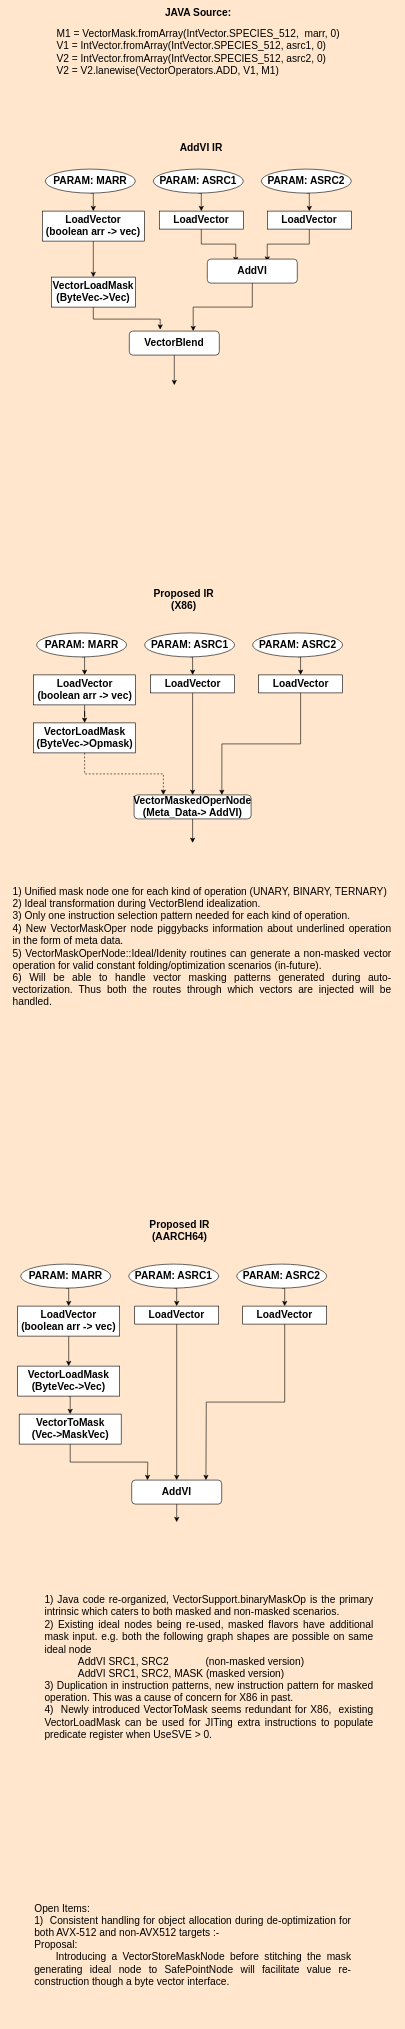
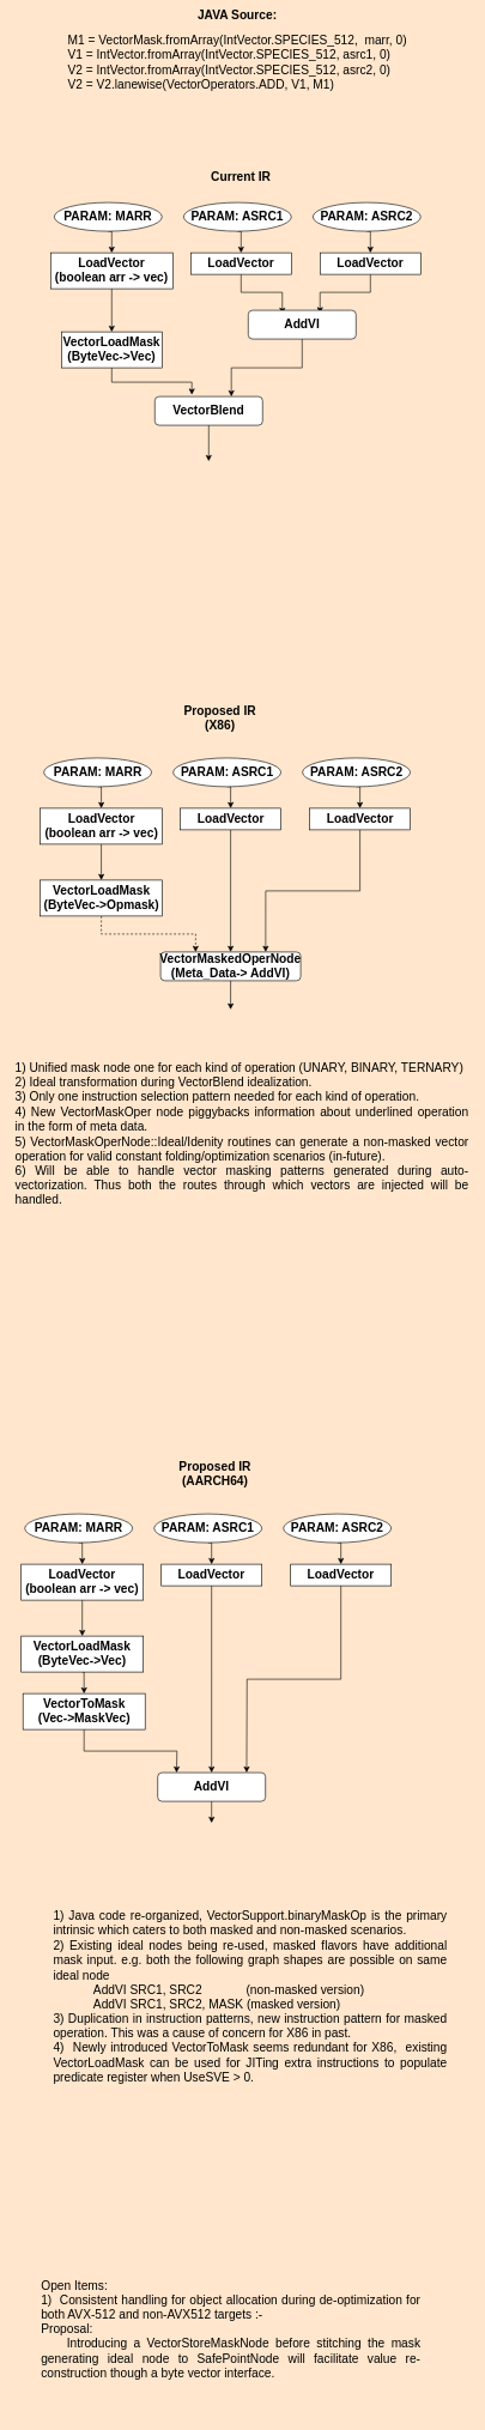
  <mxCell id="0" />
  <mxCell id="1" parent="0" />
  <mxCell id="2" value="&lt;font&gt;&lt;span style=&quot;font-size: 17px&quot;&gt;&lt;b&gt;JAVA Source:&lt;/b&gt;&lt;/span&gt;&lt;br&gt;&lt;br&gt;&lt;div style=&quot;text-align: justify&quot;&gt;&lt;span style=&quot;font-size: 17px&quot;&gt;M1 = VectorMask.fromArray(IntVector.SPECIES_512,&amp;nbsp; marr, 0)&lt;/span&gt;&lt;/div&gt;&lt;div style=&quot;text-align: justify&quot;&gt;&lt;span style=&quot;font-size: 17px&quot;&gt;V1 = IntVector.fromArray(IntVector.SPECIES_512, asrc1, 0)&lt;/span&gt;&lt;/div&gt;&lt;div style=&quot;text-align: justify&quot;&gt;&lt;span style=&quot;font-size: 17px&quot;&gt;V2 = IntVector.fromArray(IntVector.SPECIES_512, asrc2, 0)&lt;/span&gt;&lt;/div&gt;&lt;div style=&quot;text-align: justify&quot;&gt;&lt;span style=&quot;font-size: 17px&quot;&gt;V2 = V2.lanewise(VectorOperators.ADD, V1, M1)&lt;/span&gt;&lt;/div&gt;&lt;div style=&quot;text-align: justify&quot;&gt;&lt;span style=&quot;font-size: 17px&quot;&gt;&lt;br&gt;&lt;/span&gt;&lt;/div&gt;&lt;/font&gt;" style="text;html=1;strokeColor=none;fillColor=none;align=center;verticalAlign=middle;whiteSpace=wrap;rounded=0;" parent="1" vertex="1"><mxGeometry x="85" y="20" width="490" height="120" as="geometry" /></mxCell>
- <mxCell id="3" value="&lt;font style=&quot;font-size: 17px&quot;&gt;&lt;b&gt;AddVI IR&lt;/b&gt;&lt;/font&gt;" style="text;html=1;strokeColor=none;fillColor=none;align=center;verticalAlign=middle;whiteSpace=wrap;rounded=0;" parent="1" vertex="1"><mxGeometry x="265" y="231" width="140" height="30" as="geometry" /></mxCell>
+ <mxCell id="3" value="&lt;font style=&quot;font-size: 17px&quot;&gt;&lt;b&gt;Current IR&lt;/b&gt;&lt;/font&gt;" style="text;html=1;strokeColor=none;fillColor=none;align=center;verticalAlign=middle;whiteSpace=wrap;rounded=0;" parent="1" vertex="1"><mxGeometry x="265" y="231" width="140" height="30" as="geometry" /></mxCell>
  <mxCell id="4" style="edgeStyle=orthogonalEdgeStyle;rounded=0;orthogonalLoop=1;jettySize=auto;html=1;exitX=0.5;exitY=1;exitDx=0;exitDy=0;entryX=0.316;entryY=0.125;entryDx=0;entryDy=0;entryPerimeter=0;" parent="1" source="5" target="19" edge="1"><mxGeometry relative="1" as="geometry" /></mxCell>
  <mxCell id="5" value="&lt;font style=&quot;font-size: 17px&quot;&gt;&lt;b&gt;LoadVector&lt;/b&gt;&lt;/font&gt;" style="rounded=0;whiteSpace=wrap;html=1;" parent="1" vertex="1"><mxGeometry x="265" y="351" width="140" height="30" as="geometry" /></mxCell>
  <mxCell id="6" style="edgeStyle=orthogonalEdgeStyle;rounded=0;orthogonalLoop=1;jettySize=auto;html=1;exitX=0.5;exitY=1;exitDx=0;exitDy=0;entryX=0.666;entryY=0.104;entryDx=0;entryDy=0;entryPerimeter=0;" parent="1" source="7" target="19" edge="1"><mxGeometry relative="1" as="geometry" /></mxCell>
  <mxCell id="7" value="&lt;font style=&quot;font-size: 17px&quot;&gt;&lt;b&gt;LoadVector&lt;/b&gt;&lt;/font&gt;" style="rounded=0;whiteSpace=wrap;html=1;" parent="1" vertex="1"><mxGeometry x="445" y="351" width="140" height="30" as="geometry" /></mxCell>
  <mxCell id="8" style="edgeStyle=orthogonalEdgeStyle;rounded=0;orthogonalLoop=1;jettySize=auto;html=1;exitX=0.5;exitY=1;exitDx=0;exitDy=0;" parent="1" source="9" target="11" edge="1"><mxGeometry relative="1" as="geometry" /></mxCell>
  <mxCell id="9" value="&lt;font style=&quot;font-size: 17px&quot;&gt;&lt;b&gt;LoadVector&lt;br&gt;(boolean arr -&amp;gt; vec)&lt;br&gt;&lt;/b&gt;&lt;/font&gt;" style="rounded=0;whiteSpace=wrap;html=1;" parent="1" vertex="1"><mxGeometry x="70" y="351" width="170" height="50" as="geometry" /></mxCell>
  <mxCell id="10" style="edgeStyle=orthogonalEdgeStyle;rounded=0;orthogonalLoop=1;jettySize=auto;html=1;exitX=0.5;exitY=1;exitDx=0;exitDy=0;entryX=0.343;entryY=-0.062;entryDx=0;entryDy=0;entryPerimeter=0;" parent="1" source="11" target="21" edge="1"><mxGeometry relative="1" as="geometry" /></mxCell>
  <mxCell id="11" value="&lt;font style=&quot;font-size: 17px&quot;&gt;&lt;b&gt;VectorLoadMask (ByteVec-&amp;gt;Vec)&lt;/b&gt;&lt;/font&gt;" style="rounded=0;whiteSpace=wrap;html=1;" parent="1" vertex="1"><mxGeometry x="85" y="461" width="140" height="50" as="geometry" /></mxCell>
  <mxCell id="12" style="edgeStyle=orthogonalEdgeStyle;rounded=0;orthogonalLoop=1;jettySize=auto;html=1;exitX=0.5;exitY=1;exitDx=0;exitDy=0;entryX=0.5;entryY=0;entryDx=0;entryDy=0;" parent="1" source="13" target="9" edge="1"><mxGeometry relative="1" as="geometry" /></mxCell>
  <mxCell id="13" value="&lt;b&gt;&lt;font style=&quot;font-size: 17px&quot;&gt;PARAM: MARR&lt;/font&gt;&lt;/b&gt;" style="ellipse;whiteSpace=wrap;html=1;" parent="1" vertex="1"><mxGeometry x="75" y="281" width="150" height="40" as="geometry" /></mxCell>
  <mxCell id="14" style="edgeStyle=orthogonalEdgeStyle;rounded=0;orthogonalLoop=1;jettySize=auto;html=1;exitX=0.5;exitY=1;exitDx=0;exitDy=0;entryX=0.5;entryY=0;entryDx=0;entryDy=0;" parent="1" source="15" target="7" edge="1"><mxGeometry relative="1" as="geometry" /></mxCell>
  <mxCell id="15" value="&lt;b&gt;&lt;font style=&quot;font-size: 17px&quot;&gt;PARAM: ASRC2&lt;/font&gt;&lt;/b&gt;" style="ellipse;whiteSpace=wrap;html=1;" parent="1" vertex="1"><mxGeometry x="435" y="281" width="150" height="40" as="geometry" /></mxCell>
  <mxCell id="16" style="edgeStyle=orthogonalEdgeStyle;rounded=0;orthogonalLoop=1;jettySize=auto;html=1;exitX=0.5;exitY=1;exitDx=0;exitDy=0;entryX=0.5;entryY=0;entryDx=0;entryDy=0;" parent="1" source="17" target="5" edge="1"><mxGeometry relative="1" as="geometry" /></mxCell>
  <mxCell id="17" value="&lt;b&gt;&lt;font style=&quot;font-size: 17px&quot;&gt;PARAM: ASRC1&lt;/font&gt;&lt;/b&gt;" style="ellipse;whiteSpace=wrap;html=1;" parent="1" vertex="1"><mxGeometry x="255" y="281" width="150" height="40" as="geometry" /></mxCell>
  <mxCell id="18" style="edgeStyle=orthogonalEdgeStyle;rounded=0;orthogonalLoop=1;jettySize=auto;html=1;exitX=0.5;exitY=1;exitDx=0;exitDy=0;entryX=0.71;entryY=0;entryDx=0;entryDy=0;entryPerimeter=0;" parent="1" source="19" target="21" edge="1"><mxGeometry relative="1" as="geometry" /></mxCell>
  <mxCell id="19" value="&lt;font style=&quot;font-size: 17px&quot;&gt;&lt;b&gt;AddVI&lt;/b&gt;&lt;/font&gt;" style="rounded=1;whiteSpace=wrap;html=1;" parent="1" vertex="1"><mxGeometry x="345" y="431" width="150" height="40" as="geometry" /></mxCell>
  <mxCell id="20" style="edgeStyle=orthogonalEdgeStyle;rounded=0;orthogonalLoop=1;jettySize=auto;html=1;exitX=0.5;exitY=1;exitDx=0;exitDy=0;" parent="1" source="21" edge="1"><mxGeometry relative="1" as="geometry"><mxPoint x="290" y="641" as="targetPoint" /></mxGeometry></mxCell>
  <mxCell id="21" value="&lt;font style=&quot;font-size: 17px&quot;&gt;&lt;b&gt;VectorBlend&lt;/b&gt;&lt;/font&gt;" style="rounded=1;whiteSpace=wrap;html=1;" parent="1" vertex="1"><mxGeometry x="215" y="551" width="150" height="40" as="geometry" /></mxCell>
  <mxCell id="22" value="&lt;font style=&quot;font-size: 17px&quot;&gt;&lt;b&gt;Proposed IR (X86)&lt;/b&gt;&lt;/font&gt;" style="text;html=1;strokeColor=none;fillColor=none;align=center;verticalAlign=middle;whiteSpace=wrap;rounded=0;" parent="1" vertex="1"><mxGeometry x="235.5" y="984" width="140" height="30" as="geometry" /></mxCell>
  <mxCell id="23" style="edgeStyle=orthogonalEdgeStyle;rounded=0;orthogonalLoop=1;jettySize=auto;html=1;exitX=0.5;exitY=1;exitDx=0;exitDy=0;entryX=0.5;entryY=0;entryDx=0;entryDy=0;" parent="1" source="24" target="38" edge="1"><mxGeometry relative="1" as="geometry" /></mxCell>
  <mxCell id="24" value="&lt;font style=&quot;font-size: 17px&quot;&gt;&lt;b&gt;LoadVector&lt;/b&gt;&lt;/font&gt;" style="rounded=0;whiteSpace=wrap;html=1;" parent="1" vertex="1"><mxGeometry x="250.5" y="1124" width="140" height="30" as="geometry" /></mxCell>
  <mxCell id="25" style="edgeStyle=orthogonalEdgeStyle;rounded=0;orthogonalLoop=1;jettySize=auto;html=1;exitX=0.5;exitY=1;exitDx=0;exitDy=0;entryX=0.75;entryY=0;entryDx=0;entryDy=0;" parent="1" source="26" target="38" edge="1"><mxGeometry relative="1" as="geometry" /></mxCell>
  <mxCell id="26" value="&lt;font style=&quot;font-size: 17px&quot;&gt;&lt;b&gt;LoadVector&lt;/b&gt;&lt;/font&gt;" style="rounded=0;whiteSpace=wrap;html=1;" parent="1" vertex="1"><mxGeometry x="430.5" y="1124" width="140" height="30" as="geometry" /></mxCell>
  <mxCell id="27" style="edgeStyle=orthogonalEdgeStyle;rounded=0;orthogonalLoop=1;jettySize=auto;html=1;exitX=0.5;exitY=1;exitDx=0;exitDy=0;" parent="1" source="28" target="30" edge="1"><mxGeometry relative="1" as="geometry" /></mxCell>
  <mxCell id="28" value="&lt;font style=&quot;font-size: 17px&quot;&gt;&lt;b&gt;LoadVector&lt;br&gt;(boolean arr -&amp;gt; vec)&lt;br&gt;&lt;/b&gt;&lt;/font&gt;" style="rounded=0;whiteSpace=wrap;html=1;" parent="1" vertex="1"><mxGeometry x="55.5" y="1124" width="170" height="50" as="geometry" /></mxCell>
  <mxCell id="29" style="edgeStyle=orthogonalEdgeStyle;rounded=0;orthogonalLoop=1;jettySize=auto;html=1;exitX=0.5;exitY=1;exitDx=0;exitDy=0;entryX=0.25;entryY=0;entryDx=0;entryDy=0;dashed=1;" parent="1" source="30" target="38" edge="1"><mxGeometry relative="1" as="geometry" /></mxCell>
- <mxCell id="30" value="&lt;font style=&quot;font-size: 17px&quot;&gt;&lt;b&gt;VectorLoadMask (ByteVec-&amp;gt;Opmask)&lt;/b&gt;&lt;/font&gt;" style="rounded=0;whiteSpace=wrap;html=1;" parent="1" vertex="1"><mxGeometry x="55.5" y="1204" width="170" height="50" as="geometry" /></mxCell>
+ <mxCell id="30" value="&lt;font style=&quot;font-size: 17px&quot;&gt;&lt;b&gt;VectorLoadMask (ByteVec-&amp;gt;Opmask)&lt;/b&gt;&lt;/font&gt;" style="rounded=0;whiteSpace=wrap;html=1;" parent="1" vertex="1"><mxGeometry x="55.5" y="1224" width="170" height="50" as="geometry" /></mxCell>
  <mxCell id="31" style="edgeStyle=orthogonalEdgeStyle;rounded=0;orthogonalLoop=1;jettySize=auto;html=1;exitX=0.5;exitY=1;exitDx=0;exitDy=0;entryX=0.5;entryY=0;entryDx=0;entryDy=0;" parent="1" source="32" target="28" edge="1"><mxGeometry relative="1" as="geometry" /></mxCell>
  <mxCell id="32" value="&lt;b&gt;&lt;font style=&quot;font-size: 17px&quot;&gt;PARAM: MARR&lt;/font&gt;&lt;/b&gt;" style="ellipse;whiteSpace=wrap;html=1;" parent="1" vertex="1"><mxGeometry x="60.5" y="1054" width="150" height="40" as="geometry" /></mxCell>
  <mxCell id="33" style="edgeStyle=orthogonalEdgeStyle;rounded=0;orthogonalLoop=1;jettySize=auto;html=1;exitX=0.5;exitY=1;exitDx=0;exitDy=0;entryX=0.5;entryY=0;entryDx=0;entryDy=0;" parent="1" source="34" target="26" edge="1"><mxGeometry relative="1" as="geometry" /></mxCell>
  <mxCell id="34" value="&lt;b&gt;&lt;font style=&quot;font-size: 17px&quot;&gt;PARAM: ASRC2&lt;/font&gt;&lt;/b&gt;" style="ellipse;whiteSpace=wrap;html=1;" parent="1" vertex="1"><mxGeometry x="420.5" y="1054" width="150" height="40" as="geometry" /></mxCell>
  <mxCell id="35" style="edgeStyle=orthogonalEdgeStyle;rounded=0;orthogonalLoop=1;jettySize=auto;html=1;exitX=0.5;exitY=1;exitDx=0;exitDy=0;entryX=0.5;entryY=0;entryDx=0;entryDy=0;" parent="1" source="36" target="24" edge="1"><mxGeometry relative="1" as="geometry" /></mxCell>
  <mxCell id="36" value="&lt;b&gt;&lt;font style=&quot;font-size: 17px&quot;&gt;PARAM: ASRC1&lt;/font&gt;&lt;/b&gt;" style="ellipse;whiteSpace=wrap;html=1;" parent="1" vertex="1"><mxGeometry x="240.5" y="1054" width="150" height="40" as="geometry" /></mxCell>
  <mxCell id="37" style="edgeStyle=orthogonalEdgeStyle;rounded=0;orthogonalLoop=1;jettySize=auto;html=1;exitX=0.5;exitY=1;exitDx=0;exitDy=0;" parent="1" source="38" edge="1"><mxGeometry relative="1" as="geometry"><mxPoint x="320.5" y="1404" as="targetPoint" /></mxGeometry></mxCell>
  <mxCell id="38" value="&lt;font style=&quot;font-size: 17px&quot;&gt;&lt;b&gt;VectorMaskedOperNode&lt;br&gt;(Meta_Data-&amp;gt; AddVI)&lt;br&gt;&lt;/b&gt;&lt;/font&gt;" style="rounded=1;whiteSpace=wrap;html=1;" parent="1" vertex="1"><mxGeometry x="223" y="1324" width="195" height="40" as="geometry" /></mxCell>
  <mxCell id="39" value="&lt;font style=&quot;font-size: 17px&quot;&gt;&lt;b&gt;Proposed IR (AARCH64)&lt;/b&gt;&lt;/font&gt;" style="text;html=1;strokeColor=none;fillColor=none;align=center;verticalAlign=middle;whiteSpace=wrap;rounded=0;" parent="1" vertex="1"><mxGeometry x="229" y="2036" width="140" height="30" as="geometry" /></mxCell>
  <mxCell id="40" style="edgeStyle=orthogonalEdgeStyle;rounded=0;orthogonalLoop=1;jettySize=auto;html=1;exitX=0.5;exitY=1;exitDx=0;exitDy=0;entryX=0.5;entryY=0;entryDx=0;entryDy=0;" parent="1" source="41" edge="1"><mxGeometry relative="1" as="geometry"><mxPoint x="294" y="2466" as="targetPoint" /></mxGeometry></mxCell>
  <mxCell id="41" value="&lt;font style=&quot;font-size: 17px&quot;&gt;&lt;b&gt;LoadVector&lt;/b&gt;&lt;/font&gt;" style="rounded=0;whiteSpace=wrap;html=1;" parent="1" vertex="1"><mxGeometry x="224" y="2176" width="140" height="30" as="geometry" /></mxCell>
  <mxCell id="42" style="edgeStyle=orthogonalEdgeStyle;rounded=0;orthogonalLoop=1;jettySize=auto;html=1;exitX=0.5;exitY=1;exitDx=0;exitDy=0;entryX=0.75;entryY=0;entryDx=0;entryDy=0;" parent="1" source="43" edge="1"><mxGeometry relative="1" as="geometry"><mxPoint x="342.75" y="2466" as="targetPoint" /></mxGeometry></mxCell>
  <mxCell id="43" value="&lt;font style=&quot;font-size: 17px&quot;&gt;&lt;b&gt;LoadVector&lt;/b&gt;&lt;/font&gt;" style="rounded=0;whiteSpace=wrap;html=1;" parent="1" vertex="1"><mxGeometry x="404" y="2176" width="140" height="30" as="geometry" /></mxCell>
  <mxCell id="44" style="edgeStyle=orthogonalEdgeStyle;rounded=0;orthogonalLoop=1;jettySize=auto;html=1;exitX=0.5;exitY=1;exitDx=0;exitDy=0;" parent="1" source="45" target="48" edge="1"><mxGeometry relative="1" as="geometry" /></mxCell>
  <mxCell id="45" value="&lt;font style=&quot;font-size: 17px&quot;&gt;&lt;b&gt;LoadVector&lt;br&gt;(boolean arr -&amp;gt; vec)&lt;br&gt;&lt;/b&gt;&lt;/font&gt;" style="rounded=0;whiteSpace=wrap;html=1;" parent="1" vertex="1"><mxGeometry x="29" y="2176" width="170" height="50" as="geometry" /></mxCell>
  <mxCell id="46" style="edgeStyle=orthogonalEdgeStyle;rounded=0;orthogonalLoop=1;jettySize=auto;html=1;exitX=0.5;exitY=1;exitDx=0;exitDy=0;entryX=0.25;entryY=0;entryDx=0;entryDy=0;" parent="1" source="55" edge="1"><mxGeometry relative="1" as="geometry"><mxPoint x="245.25" y="2466" as="targetPoint" /></mxGeometry></mxCell>
  <mxCell id="47" style="edgeStyle=orthogonalEdgeStyle;rounded=0;orthogonalLoop=1;jettySize=auto;html=1;exitX=0.5;exitY=1;exitDx=0;exitDy=0;entryX=0.5;entryY=0;entryDx=0;entryDy=0;" parent="1" source="48" target="55" edge="1"><mxGeometry relative="1" as="geometry" /></mxCell>
  <mxCell id="48" value="&lt;font style=&quot;font-size: 17px&quot;&gt;&lt;b&gt;VectorLoadMask (ByteVec-&amp;gt;Vec)&lt;/b&gt;&lt;/font&gt;" style="rounded=0;whiteSpace=wrap;html=1;" parent="1" vertex="1"><mxGeometry x="29" y="2276" width="170" height="50" as="geometry" /></mxCell>
  <mxCell id="49" style="edgeStyle=orthogonalEdgeStyle;rounded=0;orthogonalLoop=1;jettySize=auto;html=1;exitX=0.5;exitY=1;exitDx=0;exitDy=0;entryX=0.5;entryY=0;entryDx=0;entryDy=0;" parent="1" source="50" target="45" edge="1"><mxGeometry relative="1" as="geometry" /></mxCell>
  <mxCell id="50" value="&lt;b&gt;&lt;font style=&quot;font-size: 17px&quot;&gt;PARAM: MARR&lt;/font&gt;&lt;/b&gt;" style="ellipse;whiteSpace=wrap;html=1;" parent="1" vertex="1"><mxGeometry x="34" y="2106" width="150" height="40" as="geometry" /></mxCell>
  <mxCell id="51" style="edgeStyle=orthogonalEdgeStyle;rounded=0;orthogonalLoop=1;jettySize=auto;html=1;exitX=0.5;exitY=1;exitDx=0;exitDy=0;entryX=0.5;entryY=0;entryDx=0;entryDy=0;" parent="1" source="52" target="43" edge="1"><mxGeometry relative="1" as="geometry" /></mxCell>
  <mxCell id="52" value="&lt;b&gt;&lt;font style=&quot;font-size: 17px&quot;&gt;PARAM: ASRC2&lt;/font&gt;&lt;/b&gt;" style="ellipse;whiteSpace=wrap;html=1;" parent="1" vertex="1"><mxGeometry x="394" y="2106" width="150" height="40" as="geometry" /></mxCell>
  <mxCell id="53" style="edgeStyle=orthogonalEdgeStyle;rounded=0;orthogonalLoop=1;jettySize=auto;html=1;exitX=0.5;exitY=1;exitDx=0;exitDy=0;entryX=0.5;entryY=0;entryDx=0;entryDy=0;" parent="1" source="54" target="41" edge="1"><mxGeometry relative="1" as="geometry" /></mxCell>
  <mxCell id="54" value="&lt;b&gt;&lt;font style=&quot;font-size: 17px&quot;&gt;PARAM: ASRC1&lt;/font&gt;&lt;/b&gt;" style="ellipse;whiteSpace=wrap;html=1;" parent="1" vertex="1"><mxGeometry x="214" y="2106" width="150" height="40" as="geometry" /></mxCell>
  <mxCell id="55" value="&lt;font style=&quot;font-size: 17px&quot;&gt;&lt;b&gt;VectorToMask&lt;br&gt;(Vec-&amp;gt;MaskVec)&lt;/b&gt;&lt;/font&gt;" style="rounded=0;whiteSpace=wrap;html=1;" parent="1" vertex="1"><mxGeometry x="31.5" y="2356" width="170" height="50" as="geometry" /></mxCell>
  <mxCell id="56" style="edgeStyle=orthogonalEdgeStyle;rounded=0;orthogonalLoop=1;jettySize=auto;html=1;exitX=0.5;exitY=1;exitDx=0;exitDy=0;" parent="1" source="57" edge="1"><mxGeometry relative="1" as="geometry"><mxPoint x="294" y="2536" as="targetPoint" /></mxGeometry></mxCell>
  <mxCell id="57" value="&lt;font style=&quot;font-size: 17px&quot;&gt;&lt;b&gt;AddVI&lt;/b&gt;&lt;/font&gt;" style="rounded=1;whiteSpace=wrap;html=1;" parent="1" vertex="1"><mxGeometry x="219" y="2466" width="150" height="40" as="geometry" /></mxCell>
  <mxCell id="58" value="&lt;div style=&quot;text-align: justify&quot;&gt;&lt;span style=&quot;font-size: 17px&quot;&gt;1) Unified mask node one for each kind of operation (UNARY, BINARY, TERNARY)&lt;/span&gt;&lt;/div&gt;&lt;span style=&quot;font-size: 17px&quot;&gt;&lt;div style=&quot;text-align: justify&quot;&gt;&lt;span&gt;2) Ideal transformation during VectorBlend idealization.&lt;/span&gt;&lt;/div&gt;&lt;div style=&quot;text-align: justify&quot;&gt;&lt;span&gt;3) Only one instruction selection pattern needed for each kind of operation.&lt;/span&gt;&lt;/div&gt;&lt;div style=&quot;text-align: justify&quot;&gt;&lt;span&gt;4) New VectorMaskOper node piggybacks information about underlined operation in the form of meta data.&lt;/span&gt;&lt;/div&gt;&lt;div style=&quot;text-align: justify&quot;&gt;&lt;span&gt;5) VectorMaskOperNode::Ideal/Idenity routines can generate a non-masked vector operation for valid constant folding/optimization scenarios (in-future).&amp;nbsp;&lt;/span&gt;&lt;/div&gt;&lt;div style=&quot;text-align: justify&quot;&gt;&lt;span&gt;6) Will be able to handle vector masking patterns generated during auto-vectorization. Thus both the routes through which vectors are injected will be handled.&amp;nbsp;&lt;/span&gt;&lt;/div&gt;&lt;/span&gt;" style="text;html=1;strokeColor=none;fillColor=none;align=center;verticalAlign=middle;whiteSpace=wrap;rounded=0;" parent="1" vertex="1"><mxGeometry x="20" y="1420" width="632.5" height="315" as="geometry" /></mxCell>
  <mxCell id="59" value="&lt;div style=&quot;text-align: justify&quot;&gt;&lt;span style=&quot;font-size: 17px&quot;&gt;1) Java code re-organized, VectorSupport.binaryMaskOp is the primary intrinsic which caters to both masked and non-masked scenarios.&amp;nbsp;&lt;/span&gt;&lt;/div&gt;&lt;div style=&quot;text-align: justify&quot;&gt;&lt;span style=&quot;font-size: 17px&quot;&gt;2) Existing ideal nodes being re-used, masked flavors&amp;nbsp;have additional mask input. e.g. both the following graph shapes are possible on same ideal node&lt;/span&gt;&lt;/div&gt;&lt;div style=&quot;text-align: justify&quot;&gt;&lt;span style=&quot;font-size: 17px&quot;&gt;&amp;nbsp; &amp;nbsp; &amp;nbsp; &amp;nbsp; &amp;nbsp; &amp;nbsp; AddVI SRC1, SRC2&amp;nbsp; &amp;nbsp; &amp;nbsp; &amp;nbsp; &amp;nbsp; &amp;nbsp; &amp;nbsp;(non-masked version)&lt;/span&gt;&lt;/div&gt;&lt;div style=&quot;text-align: justify&quot;&gt;&lt;span style=&quot;font-size: 17px&quot;&gt;&amp;nbsp; &amp;nbsp; &amp;nbsp; &amp;nbsp; &amp;nbsp; &amp;nbsp; AddVI SRC1, SRC2, MASK (masked version)&lt;/span&gt;&lt;/div&gt;&lt;div style=&quot;font-size: 17px ; text-align: justify&quot;&gt;&lt;span&gt;3) Duplication in instruction patterns, new instruction pattern for masked operation. This was a cause of concern for X86 in past.&lt;/span&gt;&lt;/div&gt;&lt;div style=&quot;font-size: 17px ; text-align: justify&quot;&gt;&lt;span&gt;4)&amp;nbsp; Newly introduced VectorToMask seems redundant for X86,&amp;nbsp; existing VectorLoadMask can be used for JITing extra instructions to populate predicate register when UseSVE &amp;gt; 0.&lt;/span&gt;&lt;br&gt;&lt;/div&gt;&lt;div style=&quot;font-size: 17px ; text-align: justify&quot;&gt;&lt;br&gt;&lt;/div&gt;" style="text;html=1;strokeColor=none;fillColor=none;align=center;verticalAlign=middle;whiteSpace=wrap;rounded=0;" parent="1" vertex="1"><mxGeometry x="73" y="2628" width="550" height="321" as="geometry" /></mxCell>
  <mxCell id="60" value="&lt;div style=&quot;text-align: justify&quot;&gt;&lt;span style=&quot;font-size: 17px&quot;&gt;Open Items:&lt;/span&gt;&lt;/div&gt;&lt;div style=&quot;text-align: justify&quot;&gt;&lt;span style=&quot;font-size: 17px&quot;&gt;1)&amp;nbsp; Consistent handling for object allocation during de-optimization for both AVX-512 and non-AVX512 targets :-&lt;/span&gt;&lt;/div&gt;&lt;div style=&quot;text-align: justify&quot;&gt;&lt;span style=&quot;font-size: 17px&quot;&gt;Proposal:&lt;/span&gt;&lt;/div&gt;&lt;div style=&quot;text-align: justify&quot;&gt;&lt;span style=&quot;font-size: 17px&quot;&gt;&amp;nbsp; &amp;nbsp; Introducing a VectorStoreMaskNode before stitching the mask generating ideal node to SafePointNode will facilitate value re-construction though a byte vector interface.&lt;/span&gt;&lt;/div&gt;&lt;div style=&quot;text-align: justify&quot;&gt;&lt;span style=&quot;font-size: 17px&quot;&gt;&amp;nbsp; &amp;nbsp; &amp;nbsp;&lt;/span&gt;&lt;/div&gt;&lt;div style=&quot;text-align: justify&quot;&gt;&lt;br&gt;&lt;/div&gt;" style="text;html=1;strokeColor=none;fillColor=none;align=center;verticalAlign=middle;whiteSpace=wrap;rounded=0;" parent="1" vertex="1"><mxGeometry x="55.5" y="3159" width="530" height="200" as="geometry" /></mxCell>
